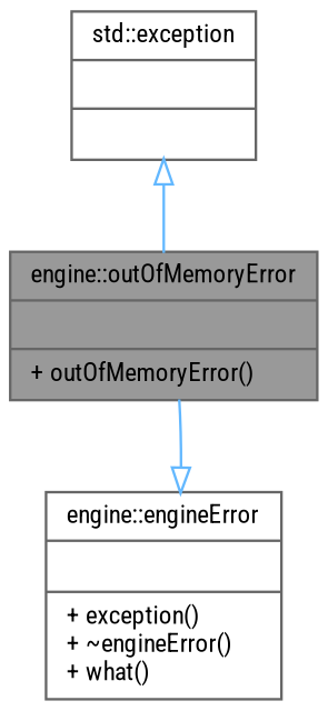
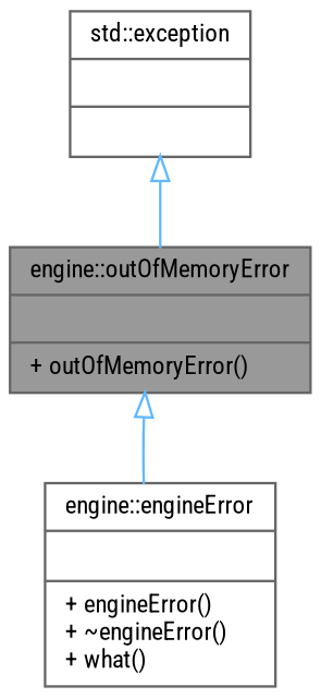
  digraph {
    fontname="Roboto Condensed"
    node [color=gray40 fillcolor=white fontname="Roboto Condensed" fontsize=10 shape=record style=filled]
    edge [arrowtail=onormal color=steelblue1 dir=back fontname="Roboto Condensed" fontsize=10 labelfontname=Helvetica labelfontsize=10 style=solid]
    n1 [fillcolor=grey60 fontcolor=black height=0.2 label="{engine::outOfMemoryError\n||+ outOfMemoryError()\l}" width=0.4]
-   n2 [height=0.2 label="{engine::engineError\n||+ exception()\l+ ~engineError()\l+ what()\l}" width=0.4]
+   n2 [height=0.2 label="{engine::engineError\n||+ engineError()\l+ ~engineError()\l+ what()\l}" width=0.4]
    n3 [height=0.2 label="{std::exception\n||}" width=0.4]
-   n2 -> n1
+   n1 -> n2
    n3 -> n1
  }
